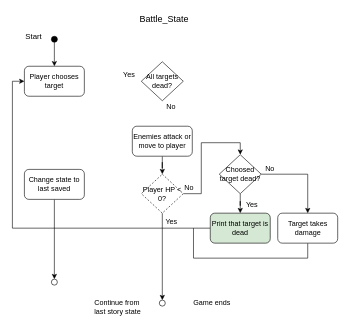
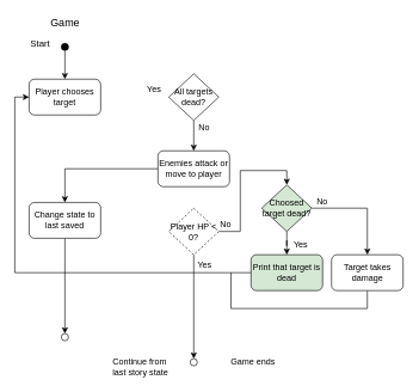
  <mxCell id="0" />
  <mxCell id="1" parent="0" />
- <mxCell id="3" value="&lt;span style=&quot;font-size: 15px&quot;&gt;Battle_State&lt;/span&gt;" style="text;html=1;resizable=0;points=[];autosize=1;align=center;verticalAlign=top;spacingTop=-4;" vertex="1" parent="1"><mxGeometry x="222.5" y="20" width="100" height="20" as="geometry" /></mxCell>
+ <mxCell id="2" value="&lt;font style=&quot;font-size: 15px&quot;&gt;Game&lt;/font&gt;" style="text;html=1;resizable=0;points=[];autosize=1;align=center;verticalAlign=top;spacingTop=-4;" vertex="1" parent="1"><mxGeometry x="60" y="20" width="60" height="20" as="geometry" /></mxCell>
  <mxCell id="4" style="edgeStyle=orthogonalEdgeStyle;rounded=0;orthogonalLoop=1;jettySize=auto;html=1;entryX=0.5;entryY=0;entryDx=0;entryDy=0;" edge="1" parent="1" source="5" target="7"><mxGeometry relative="1" as="geometry" /></mxCell>
  <mxCell id="5" value="" style="ellipse;whiteSpace=wrap;html=1;aspect=fixed;fillColor=#000000;" vertex="1" parent="1"><mxGeometry x="85" y="60" width="10" height="10" as="geometry" /></mxCell>
  <mxCell id="6" value="&lt;font style=&quot;font-size: 13px&quot;&gt;Start&lt;/font&gt;" style="text;html=1;resizable=0;points=[];autosize=1;align=left;verticalAlign=top;spacingTop=-4;" vertex="1" parent="1"><mxGeometry x="40" y="50" width="40" height="20" as="geometry" /></mxCell>
  <mxCell id="7" value="Player chooses target" style="rounded=1;whiteSpace=wrap;html=1;fillColor=#FFFFFF;strokeColor=#000000;" vertex="1" parent="1"><mxGeometry x="40" y="110" width="100" height="50" as="geometry" /></mxCell>
  <mxCell id="8" value="" style="ellipse;whiteSpace=wrap;html=1;aspect=fixed;fillColor=#FFFFFF;" vertex="1" parent="1"><mxGeometry x="85" y="465" width="10" height="10" as="geometry" /></mxCell>
  <mxCell id="9" value="Continue from &lt;br&gt;last story state" style="text;html=1;resizable=0;points=[];autosize=1;align=left;verticalAlign=top;spacingTop=-4;" vertex="1" parent="1"><mxGeometry x="155" y="495" width="90" height="30" as="geometry" /></mxCell>
- <mxCell id="10" style="edgeStyle=orthogonalEdgeStyle;rounded=0;orthogonalLoop=1;jettySize=auto;html=1;entryX=0.5;entryY=0;entryDx=0;entryDy=0;" edge="1" parent="1" source="11" target="14"><mxGeometry relative="1" as="geometry" /></mxCell>
+ <mxCell id="10" style="edgeStyle=orthogonalEdgeStyle;rounded=0;orthogonalLoop=1;jettySize=auto;html=1;" edge="1" parent="1" source="11" target="30"><mxGeometry relative="1" as="geometry" /></mxCell>
  <mxCell id="11" value="Enemies attack or move to player" style="rounded=1;whiteSpace=wrap;html=1;fillColor=#FFFFFF;strokeColor=#000000;" vertex="1" parent="1"><mxGeometry x="220" y="210" width="100" height="50" as="geometry" /></mxCell>
  <mxCell id="12" style="edgeStyle=orthogonalEdgeStyle;rounded=0;orthogonalLoop=1;jettySize=auto;html=1;entryX=0.5;entryY=0;entryDx=0;entryDy=0;" edge="1" parent="1" source="14" target="15"><mxGeometry relative="1" as="geometry"><mxPoint x="270" y="470" as="targetPoint" /></mxGeometry></mxCell>
  <mxCell id="13" style="edgeStyle=orthogonalEdgeStyle;rounded=0;orthogonalLoop=1;jettySize=auto;html=1;entryX=0.5;entryY=0;entryDx=0;entryDy=0;" edge="1" parent="1" source="14" target="20"><mxGeometry relative="1" as="geometry" /></mxCell>
  <mxCell id="14" value="Player HP &amp;lt; 0?" style="rhombus;whiteSpace=wrap;html=1;strokeColor=#000000;fillColor=#FFFFFF;dashed=1;" vertex="1" parent="1"><mxGeometry x="235" y="290" width="70" height="65" as="geometry" /></mxCell>
  <mxCell id="15" value="" style="ellipse;whiteSpace=wrap;html=1;aspect=fixed;fillColor=#FFFFFF;" vertex="1" parent="1"><mxGeometry x="265" y="500" width="10" height="10" as="geometry" /></mxCell>
  <mxCell id="16" value="Game ends" style="text;html=1;resizable=0;points=[];autosize=1;align=left;verticalAlign=top;spacingTop=-4;" vertex="1" parent="1"><mxGeometry x="320" y="495" width="80" height="20" as="geometry" /></mxCell>
  <mxCell id="17" value="Yes" style="text;html=1;resizable=0;points=[];autosize=1;align=center;verticalAlign=top;spacingTop=-4;" vertex="1" parent="1"><mxGeometry x="265" y="360" width="40" height="20" as="geometry" /></mxCell>
  <mxCell id="18" style="edgeStyle=orthogonalEdgeStyle;rounded=0;orthogonalLoop=1;jettySize=auto;html=1;entryX=0.5;entryY=0;entryDx=0;entryDy=0;" edge="1" parent="1" source="20" target="22"><mxGeometry relative="1" as="geometry" /></mxCell>
  <mxCell id="19" style="edgeStyle=orthogonalEdgeStyle;rounded=0;orthogonalLoop=1;jettySize=auto;html=1;entryX=0.5;entryY=0;entryDx=0;entryDy=0;" edge="1" parent="1" source="20" target="26"><mxGeometry relative="1" as="geometry" /></mxCell>
- <mxCell id="20" value="Choosed target dead?" style="rhombus;whiteSpace=wrap;html=1;strokeColor=#000000;fillColor=#FFFFFF;" vertex="1" parent="1"><mxGeometry x="365" y="257.5" width="70" height="65" as="geometry" /></mxCell>
+ <mxCell id="20" value="Choosed target dead?" style="rhombus;whiteSpace=wrap;html=1;strokeColor=#000000;fillColor=#d5e8d4;" vertex="1" parent="1"><mxGeometry x="365" y="257.5" width="70" height="65" as="geometry" /></mxCell>
  <mxCell id="21" style="edgeStyle=orthogonalEdgeStyle;rounded=0;orthogonalLoop=1;jettySize=auto;html=1;entryX=0;entryY=0.5;entryDx=0;entryDy=0;" edge="1" parent="1" source="22" target="7"><mxGeometry relative="1" as="geometry"><Array as="points"><mxPoint x="20" y="380" /><mxPoint x="20" y="135" /></Array></mxGeometry></mxCell>
  <mxCell id="22" value="Print that target is dead" style="rounded=1;whiteSpace=wrap;html=1;fillColor=#d5e8d4;strokeColor=#000000;" vertex="1" parent="1"><mxGeometry x="350" y="355" width="100" height="50" as="geometry" /></mxCell>
  <mxCell id="23" value="Yes" style="text;html=1;resizable=0;points=[];autosize=1;align=left;verticalAlign=top;spacingTop=-4;" vertex="1" parent="1"><mxGeometry x="407.5" y="332" width="40" height="20" as="geometry" /></mxCell>
  <mxCell id="24" value="No" style="text;html=1;resizable=0;points=[];autosize=1;align=left;verticalAlign=top;spacingTop=-4;" vertex="1" parent="1"><mxGeometry x="305" y="302.5" width="30" height="20" as="geometry" /></mxCell>
  <mxCell id="25" style="edgeStyle=orthogonalEdgeStyle;rounded=0;orthogonalLoop=1;jettySize=auto;html=1;endArrow=none;endFill=0;" edge="1" parent="1" source="26"><mxGeometry relative="1" as="geometry"><mxPoint x="322" y="380" as="targetPoint" /><Array as="points"><mxPoint x="512.5" y="430" /><mxPoint x="322.5" y="430" /></Array></mxGeometry></mxCell>
  <mxCell id="26" value="Target takes damage" style="rounded=1;whiteSpace=wrap;html=1;fillColor=#FFFFFF;strokeColor=#000000;" vertex="1" parent="1"><mxGeometry x="462.5" y="355" width="100" height="50" as="geometry" /></mxCell>
+ <mxCell id="27" style="edgeStyle=orthogonalEdgeStyle;rounded=0;orthogonalLoop=1;jettySize=auto;html=1;entryX=0.5;entryY=0;entryDx=0;entryDy=0;endArrow=classic;endFill=1;" edge="1" parent="1" source="28" target="11"><mxGeometry relative="1" as="geometry" /></mxCell>
  <mxCell id="28" value="All targets dead?" style="rhombus;whiteSpace=wrap;html=1;strokeColor=#000000;fillColor=#FFFFFF;" vertex="1" parent="1"><mxGeometry x="235" y="102.5" width="70" height="65" as="geometry" /></mxCell>
  <mxCell id="29" style="edgeStyle=orthogonalEdgeStyle;rounded=0;orthogonalLoop=1;jettySize=auto;html=1;entryX=0.5;entryY=0;entryDx=0;entryDy=0;endArrow=classic;endFill=1;" edge="1" parent="1" source="30" target="8"><mxGeometry relative="1" as="geometry" /></mxCell>
  <mxCell id="30" value="Change state to last saved" style="rounded=1;whiteSpace=wrap;html=1;fillColor=#FFFFFF;strokeColor=#000000;" vertex="1" parent="1"><mxGeometry x="40" y="282" width="100" height="50" as="geometry" /></mxCell>
  <mxCell id="31" value="Yes" style="text;html=1;resizable=0;points=[];autosize=1;align=left;verticalAlign=top;spacingTop=-4;" vertex="1" parent="1"><mxGeometry x="202.5" y="115" width="40" height="20" as="geometry" /></mxCell>
  <mxCell id="32" value="No" style="text;html=1;resizable=0;points=[];autosize=1;align=left;verticalAlign=top;spacingTop=-4;" vertex="1" parent="1"><mxGeometry x="275" y="167.5" width="30" height="20" as="geometry" /></mxCell>
  <mxCell id="33" value="No" style="text;html=1;resizable=0;points=[];autosize=1;align=left;verticalAlign=top;spacingTop=-4;" vertex="1" parent="1"><mxGeometry x="440" y="272" width="30" height="20" as="geometry" /></mxCell>
